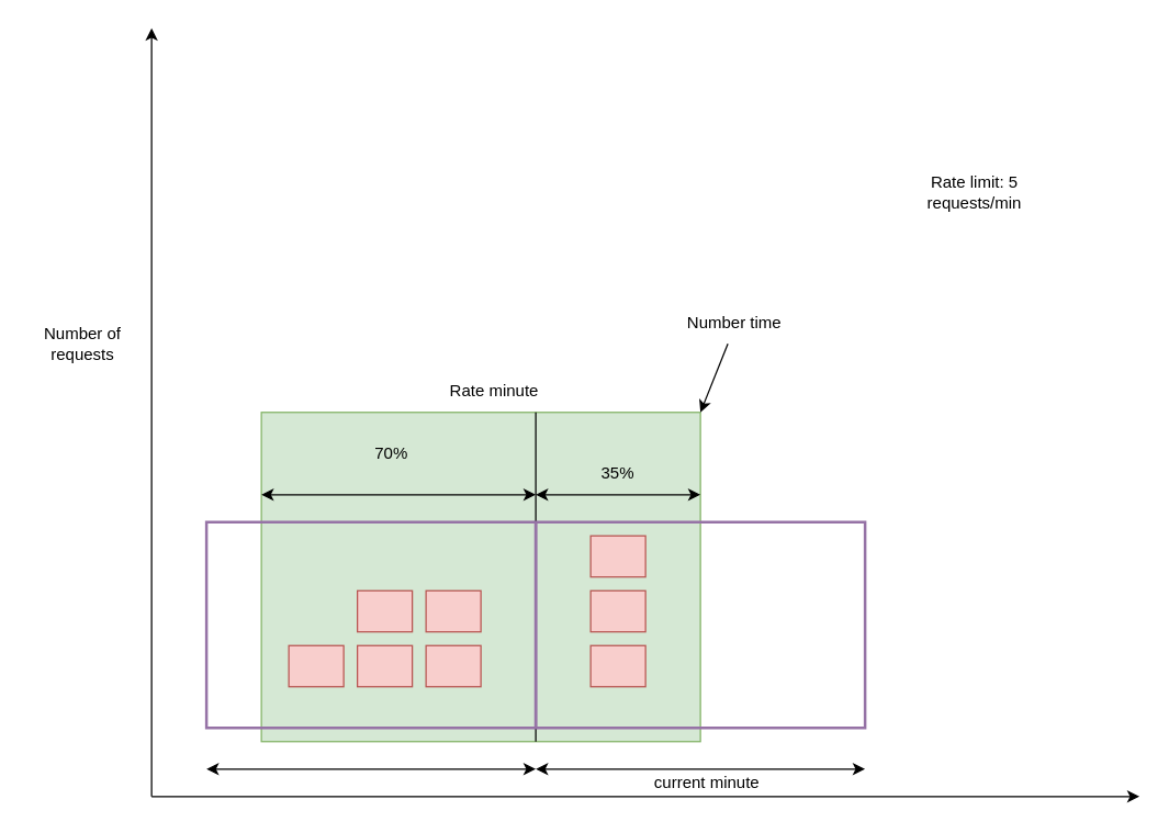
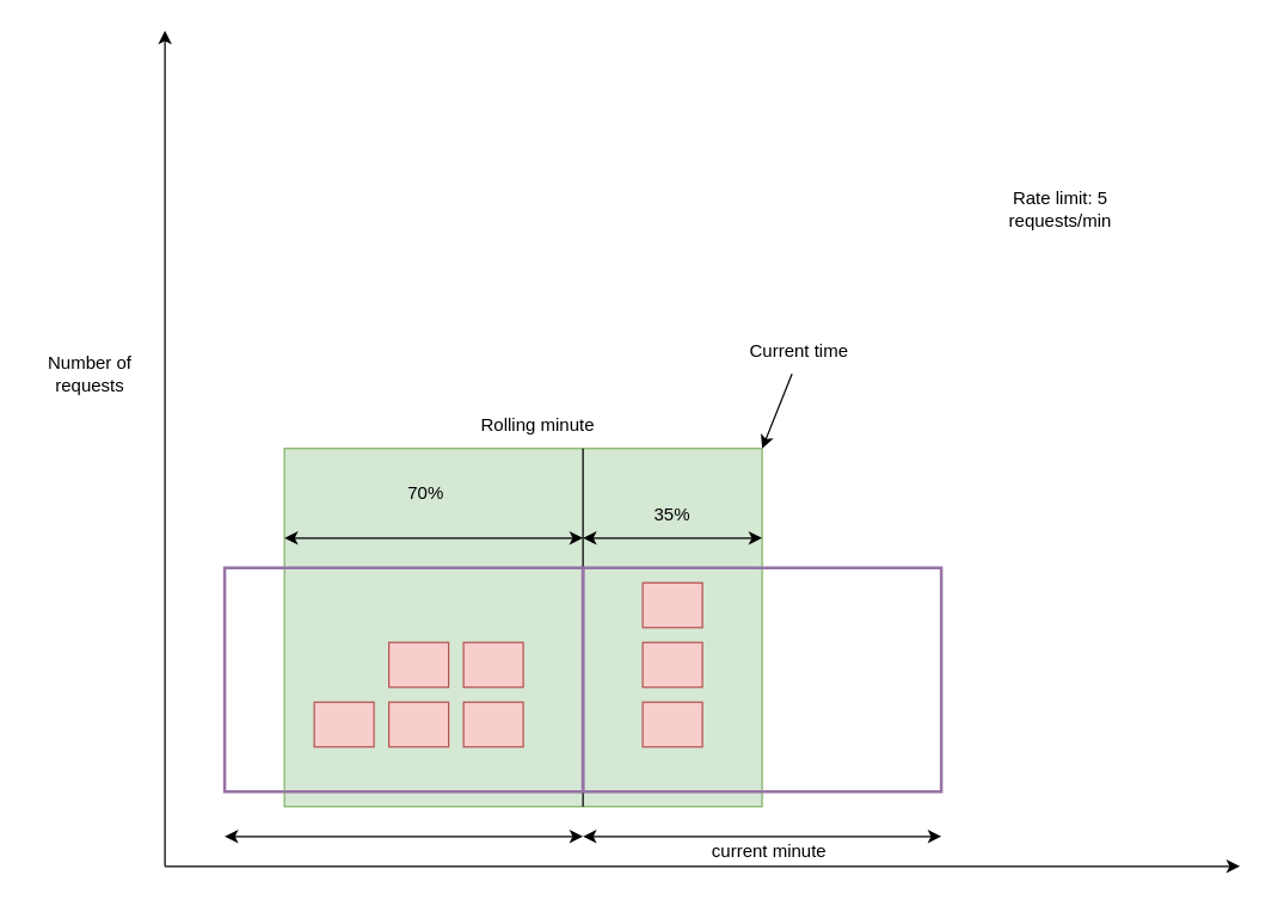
  <mxCell id="0" />
  <mxCell id="1" parent="0" />
  <mxCell id="2" value="" style="rounded=0;whiteSpace=wrap;html=1;fillColor=#d5e8d4;strokeColor=#82b366;" vertex="1" parent="1"><mxGeometry x="190" y="300" width="320" height="240" as="geometry" /></mxCell>
  <mxCell id="3" value="" style="rounded=0;whiteSpace=wrap;html=1;fillColor=none;strokeColor=#9673a6;fillStyle=dots;strokeWidth=2;" vertex="1" parent="1"><mxGeometry x="150" y="380" width="240" height="150" as="geometry" /></mxCell>
  <mxCell id="4" value="" style="endArrow=classic;html=1;rounded=0;" edge="1" parent="1"><mxGeometry width="50" height="50" relative="1" as="geometry"><mxPoint x="110" y="580" as="sourcePoint" /><mxPoint x="110" y="20" as="targetPoint" /></mxGeometry></mxCell>
  <mxCell id="5" value="" style="endArrow=classic;html=1;rounded=0;" edge="1" parent="1"><mxGeometry width="50" height="50" relative="1" as="geometry"><mxPoint x="110" y="580" as="sourcePoint" /><mxPoint x="830" y="580" as="targetPoint" /></mxGeometry></mxCell>
  <mxCell id="6" value="" style="rounded=0;whiteSpace=wrap;html=1;fillColor=#f8cecc;strokeColor=#b85450;" vertex="1" parent="1"><mxGeometry x="260" y="470" width="40" height="30" as="geometry" /></mxCell>
  <mxCell id="7" value="" style="rounded=0;whiteSpace=wrap;html=1;fillColor=#f8cecc;strokeColor=#b85450;" vertex="1" parent="1"><mxGeometry x="310" y="470" width="40" height="30" as="geometry" /></mxCell>
  <mxCell id="8" value="" style="rounded=0;whiteSpace=wrap;html=1;fillColor=#f8cecc;strokeColor=#b85450;" vertex="1" parent="1"><mxGeometry x="210" y="470" width="40" height="30" as="geometry" /></mxCell>
  <mxCell id="9" value="" style="rounded=0;whiteSpace=wrap;html=1;fillColor=#f8cecc;strokeColor=#b85450;" vertex="1" parent="1"><mxGeometry x="310" y="430" width="40" height="30" as="geometry" /></mxCell>
  <mxCell id="10" value="" style="rounded=0;whiteSpace=wrap;html=1;fillColor=#f8cecc;strokeColor=#b85450;" vertex="1" parent="1"><mxGeometry x="260" y="430" width="40" height="30" as="geometry" /></mxCell>
  <mxCell id="11" value="" style="rounded=0;whiteSpace=wrap;html=1;fillColor=#f8cecc;strokeColor=#b85450;" vertex="1" parent="1"><mxGeometry x="430" y="390" width="40" height="30" as="geometry" /></mxCell>
  <mxCell id="12" value="" style="rounded=0;whiteSpace=wrap;html=1;fillColor=#f8cecc;strokeColor=#b85450;" vertex="1" parent="1"><mxGeometry x="430" y="430" width="40" height="30" as="geometry" /></mxCell>
  <mxCell id="13" value="" style="rounded=0;whiteSpace=wrap;html=1;fillColor=#f8cecc;strokeColor=#b85450;" vertex="1" parent="1"><mxGeometry x="430" y="470" width="40" height="30" as="geometry" /></mxCell>
  <mxCell id="14" value="" style="endArrow=none;html=1;rounded=0;" edge="1" parent="1"><mxGeometry width="50" height="50" relative="1" as="geometry"><mxPoint x="390" y="540" as="sourcePoint" /><mxPoint x="390" y="300" as="targetPoint" /></mxGeometry></mxCell>
  <mxCell id="15" value="" style="rounded=0;whiteSpace=wrap;html=1;fillStyle=dashed;fillColor=none;strokeColor=#9673a6;strokeWidth=2;perimeterSpacing=1;" vertex="1" parent="1"><mxGeometry x="390" y="380" width="240" height="150" as="geometry" /></mxCell>
  <mxCell id="16" value="" style="endArrow=classic;startArrow=classic;html=1;rounded=0;exitX=0;exitY=0.25;exitDx=0;exitDy=0;" edge="1" parent="1" source="2"><mxGeometry width="50" height="50" relative="1" as="geometry"><mxPoint x="470" y="360" as="sourcePoint" /><mxPoint x="390" y="360" as="targetPoint" /></mxGeometry></mxCell>
  <mxCell id="17" value="" style="endArrow=classic;startArrow=classic;html=1;rounded=0;exitX=0;exitY=0.25;exitDx=0;exitDy=0;" edge="1" parent="1"><mxGeometry width="50" height="50" relative="1" as="geometry"><mxPoint x="390" y="360" as="sourcePoint" /><mxPoint x="510" y="360" as="targetPoint" /></mxGeometry></mxCell>
  <mxCell id="18" value="70%" style="text;html=1;align=center;verticalAlign=middle;whiteSpace=wrap;rounded=0;" vertex="1" parent="1"><mxGeometry x="255" y="315" width="60" height="30" as="geometry" /></mxCell>
  <mxCell id="19" value="35%" style="text;html=1;align=center;verticalAlign=middle;whiteSpace=wrap;rounded=0;" vertex="1" parent="1"><mxGeometry x="420" y="330" width="60" height="30" as="geometry" /></mxCell>
- <mxCell id="20" value="Rate minute" style="text;html=1;align=center;verticalAlign=middle;whiteSpace=wrap;rounded=0;" vertex="1" parent="1"><mxGeometry x="320" y="270" width="80" height="30" as="geometry" /></mxCell>
+ <mxCell id="20" value="Rolling minute" style="text;html=1;align=center;verticalAlign=middle;whiteSpace=wrap;rounded=0;" vertex="1" parent="1"><mxGeometry x="320" y="270" width="80" height="30" as="geometry" /></mxCell>
  <mxCell id="21" value="" style="endArrow=classic;html=1;rounded=0;entryX=1;entryY=0;entryDx=0;entryDy=0;" edge="1" parent="1" target="2"><mxGeometry width="50" height="50" relative="1" as="geometry"><mxPoint x="530" y="250" as="sourcePoint" /><mxPoint x="520" y="310" as="targetPoint" /></mxGeometry></mxCell>
- <mxCell id="22" value="Number time" style="text;html=1;align=center;verticalAlign=middle;whiteSpace=wrap;rounded=0;" vertex="1" parent="1"><mxGeometry x="495" y="220" width="80" height="30" as="geometry" /></mxCell>
+ <mxCell id="22" value="Current time" style="text;html=1;align=center;verticalAlign=middle;whiteSpace=wrap;rounded=0;" vertex="1" parent="1"><mxGeometry x="495" y="220" width="80" height="30" as="geometry" /></mxCell>
  <mxCell id="23" value="Number of requests" style="text;html=1;align=center;verticalAlign=middle;whiteSpace=wrap;rounded=0;" vertex="1" parent="1"><mxGeometry x="20" y="235" width="80" height="30" as="geometry" /></mxCell>
  <mxCell id="24" value="Rate limit: 5 requests/min" style="text;html=1;align=center;verticalAlign=middle;whiteSpace=wrap;rounded=0;" vertex="1" parent="1"><mxGeometry x="670" y="125" width="80" height="30" as="geometry" /></mxCell>
  <mxCell id="25" value="" style="endArrow=classic;startArrow=classic;html=1;rounded=0;exitX=0;exitY=0.25;exitDx=0;exitDy=0;" edge="1" parent="1"><mxGeometry width="50" height="50" relative="1" as="geometry"><mxPoint x="150" y="560" as="sourcePoint" /><mxPoint x="390" y="560" as="targetPoint" /></mxGeometry></mxCell>
  <mxCell id="26" value="" style="endArrow=classic;startArrow=classic;html=1;rounded=0;exitX=0;exitY=0.25;exitDx=0;exitDy=0;" edge="1" parent="1"><mxGeometry width="50" height="50" relative="1" as="geometry"><mxPoint x="390" y="560" as="sourcePoint" /><mxPoint x="630" y="560" as="targetPoint" /></mxGeometry></mxCell>
  <mxCell id="27" value="current minute" style="text;html=1;align=center;verticalAlign=middle;whiteSpace=wrap;rounded=0;" vertex="1" parent="1"><mxGeometry x="465" y="555" width="100" height="30" as="geometry" /></mxCell>
